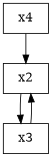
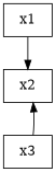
  digraph {
    node [shape=box]
-   n1 [label=x4]
+   n1 [label=x1]
    n2 [label=x2]
    n3 [label=x3]
    n1 -> n2
-   n2 -> n3
    n3 -> n2
  }
